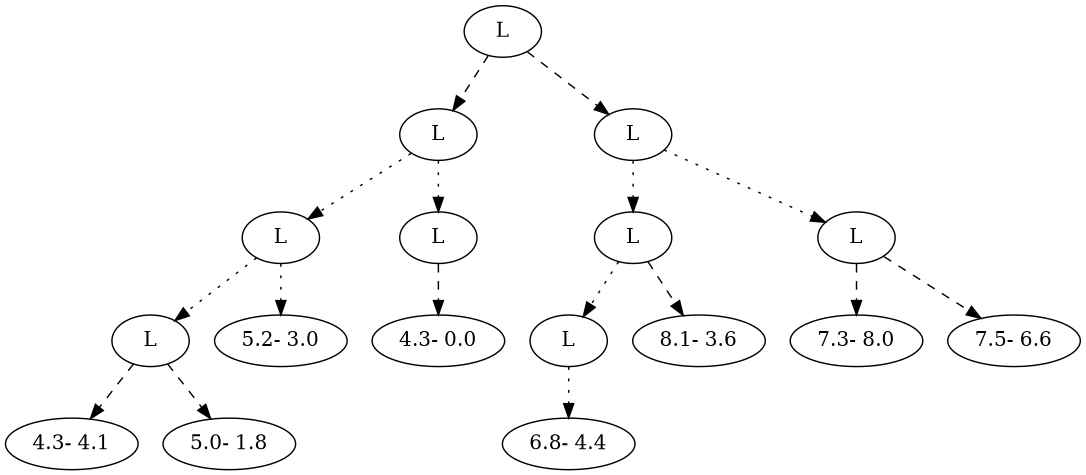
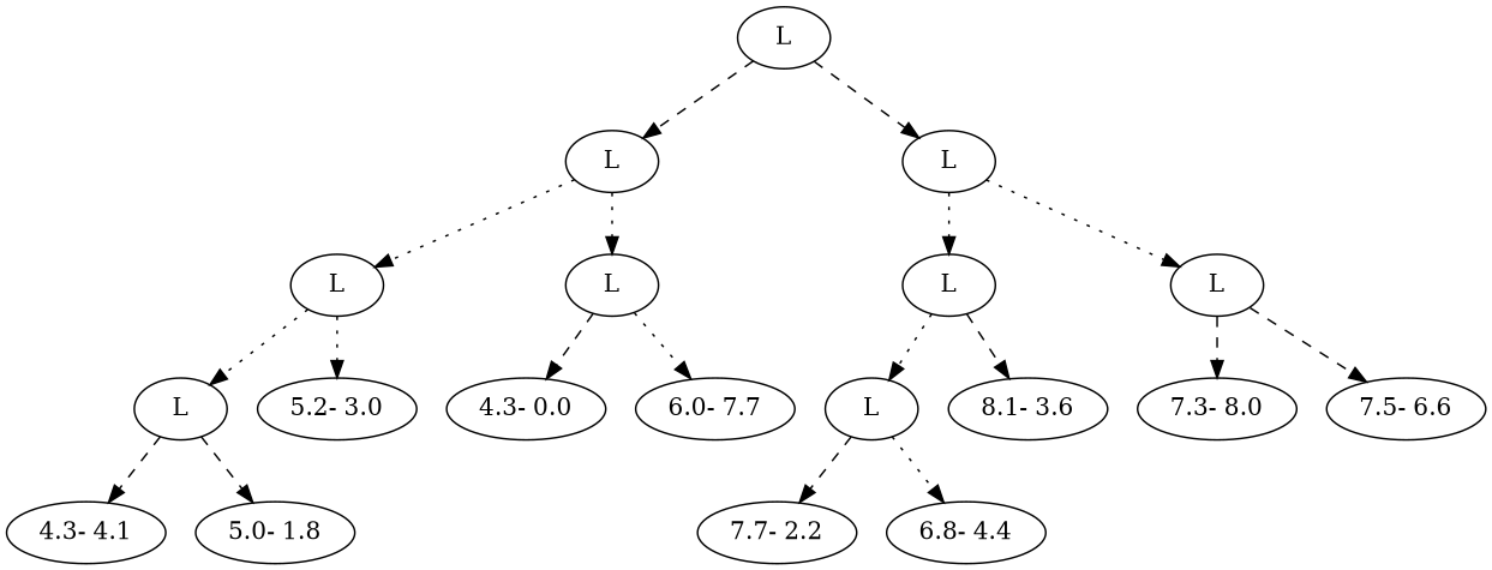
  digraph {
    edge [style=dashed]
    n1 [label=L]
    n2 [label=L]
    n3 [label=L]
    n4 [label=L]
    n5 [label=L]
    n6 [label=L]
    n7 [label=L]
    n8 [label=L]
    n9 [label="5.2- 3.0"]
    n10 [label="4.3- 0.0"]
+   n11 [label="6.0- 7.7"]
    n12 [label="4.3- 4.1"]
    n13 [label="5.0- 1.8"]
    n14 [label=L]
    n15 [label="8.1- 3.6"]
    n16 [label="7.3- 8.0"]
    n17 [label="7.5- 6.6"]
+   n18 [label="7.7- 2.2"]
    n19 [label="6.8- 4.4"]
    n1 -> n2
    n1 -> n3
    n2 -> n4 [style=dotted]
    n2 -> n5 [style=dotted]
    n3 -> n6 [style=dotted]
    n3 -> n7 [style=dotted]
    n4 -> n8 [style=dotted]
    n4 -> n9 [style=dotted]
    n5 -> n10
+   n5 -> n11 [style=dotted]
    n6 -> n14 [style=dotted]
    n6 -> n15
    n7 -> n16
    n7 -> n17
    n8 -> n12
    n8 -> n13
+   n14 -> n18
    n14 -> n19 [style=dotted]
  }
